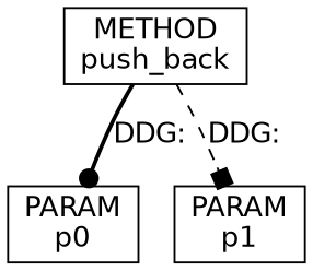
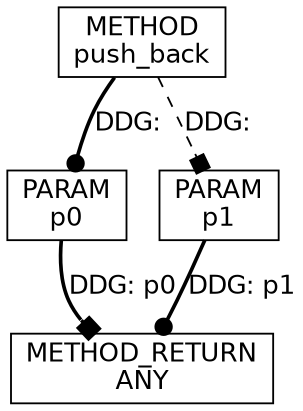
  digraph {
    fontname="DejaVu Sans"
    node [shape=rect fontname="DejaVu Sans"]
    edge [style=bold arrowhead=dot fontname="DejaVu Sans"]
    n1 [label=<METHOD<BR/>push_back>]
    n2 [label=<PARAM<BR/>p0>]
    n3 [label=<PARAM<BR/>p1>]
+   n4 [label=<METHOD_RETURN<BR/>ANY>]
    n1 -> n2 [label="DDG: "]
    n1 -> n3 [label="DDG: " style=dashed arrowhead=box]
+   n2 -> n4 [label="DDG: p0" arrowhead=box]
+   n3 -> n4 [label="DDG: p1"]
  }
